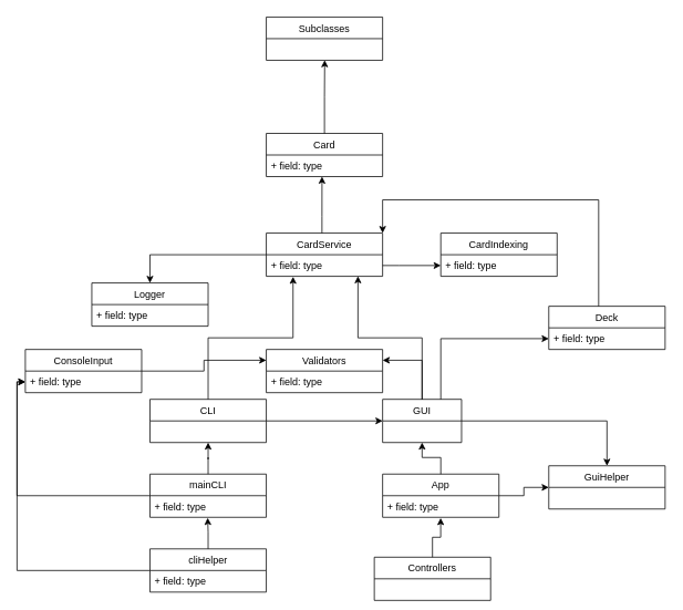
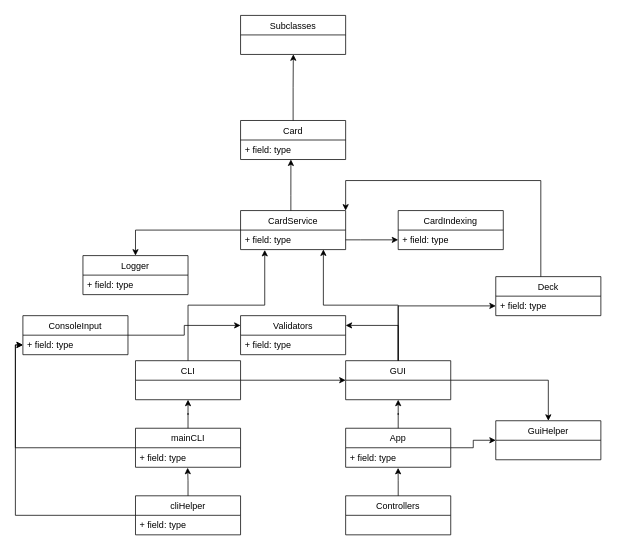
  <mxCell id="0" />
  <mxCell id="1" parent="0" />
  <mxCell id="2" style="edgeStyle=orthogonalEdgeStyle;rounded=0;orthogonalLoop=1;jettySize=auto;html=1;entryX=0.502;entryY=0.994;entryDx=0;entryDy=0;entryPerimeter=0;" parent="1" source="3" edge="1"><mxGeometry relative="1" as="geometry"><mxPoint x="390.28" y="71.844" as="targetPoint" /></mxGeometry></mxCell>
  <mxCell id="3" value="Card" style="swimlane;fontStyle=0;childLayout=stackLayout;horizontal=1;startSize=26;fillColor=none;horizontalStack=0;resizeParent=1;resizeParentMax=0;resizeLast=0;collapsible=1;marginBottom=0;" parent="1" vertex="1"><mxGeometry x="320" y="160" width="140" height="52" as="geometry" /></mxCell>
  <mxCell id="4" value="+ field: type" style="text;strokeColor=none;fillColor=none;align=left;verticalAlign=top;spacingLeft=4;spacingRight=4;overflow=hidden;rotatable=0;points=[[0,0.5],[1,0.5]];portConstraint=eastwest;" parent="3" vertex="1"><mxGeometry y="26" width="140" height="26" as="geometry" /></mxCell>
  <mxCell id="5" style="edgeStyle=orthogonalEdgeStyle;rounded=0;orthogonalLoop=1;jettySize=auto;html=1;entryX=0;entryY=0.5;entryDx=0;entryDy=0;" parent="1" source="8" target="11" edge="1"><mxGeometry relative="1" as="geometry"><Array as="points"><mxPoint x="480" y="319" /><mxPoint x="480" y="319" /></Array></mxGeometry></mxCell>
  <mxCell id="6" style="edgeStyle=orthogonalEdgeStyle;rounded=0;orthogonalLoop=1;jettySize=auto;html=1;entryX=0.479;entryY=1;entryDx=0;entryDy=0;entryPerimeter=0;" parent="1" source="8" target="4" edge="1"><mxGeometry relative="1" as="geometry"><Array as="points"><mxPoint x="387" y="260" /><mxPoint x="387" y="260" /></Array></mxGeometry></mxCell>
  <mxCell id="7" style="edgeStyle=orthogonalEdgeStyle;rounded=0;orthogonalLoop=1;jettySize=auto;html=1;entryX=0.5;entryY=0;entryDx=0;entryDy=0;" parent="1" source="8" target="12" edge="1"><mxGeometry relative="1" as="geometry" /></mxCell>
  <mxCell id="8" value="CardService" style="swimlane;fontStyle=0;childLayout=stackLayout;horizontal=1;startSize=26;fillColor=none;horizontalStack=0;resizeParent=1;resizeParentMax=0;resizeLast=0;collapsible=1;marginBottom=0;" parent="1" vertex="1"><mxGeometry x="320" y="280" width="140" height="52" as="geometry" /></mxCell>
  <mxCell id="9" value="+ field: type" style="text;strokeColor=none;fillColor=none;align=left;verticalAlign=top;spacingLeft=4;spacingRight=4;overflow=hidden;rotatable=0;points=[[0,0.5],[1,0.5]];portConstraint=eastwest;" parent="8" vertex="1"><mxGeometry y="26" width="140" height="26" as="geometry" /></mxCell>
  <mxCell id="10" value="CardIndexing" style="swimlane;fontStyle=0;childLayout=stackLayout;horizontal=1;startSize=26;fillColor=none;horizontalStack=0;resizeParent=1;resizeParentMax=0;resizeLast=0;collapsible=1;marginBottom=0;" parent="1" vertex="1"><mxGeometry x="530" y="280" width="140" height="52" as="geometry" /></mxCell>
  <mxCell id="11" value="+ field: type" style="text;strokeColor=none;fillColor=none;align=left;verticalAlign=top;spacingLeft=4;spacingRight=4;overflow=hidden;rotatable=0;points=[[0,0.5],[1,0.5]];portConstraint=eastwest;" parent="10" vertex="1"><mxGeometry y="26" width="140" height="26" as="geometry" /></mxCell>
  <mxCell id="12" value="Logger" style="swimlane;fontStyle=0;childLayout=stackLayout;horizontal=1;startSize=26;fillColor=none;horizontalStack=0;resizeParent=1;resizeParentMax=0;resizeLast=0;collapsible=1;marginBottom=0;" parent="1" vertex="1"><mxGeometry x="110" y="340" width="140" height="52" as="geometry" /></mxCell>
  <mxCell id="13" value="+ field: type" style="text;strokeColor=none;fillColor=none;align=left;verticalAlign=top;spacingLeft=4;spacingRight=4;overflow=hidden;rotatable=0;points=[[0,0.5],[1,0.5]];portConstraint=eastwest;" parent="12" vertex="1"><mxGeometry y="26" width="140" height="26" as="geometry" /></mxCell>
  <mxCell id="14" value="Validators" style="swimlane;fontStyle=0;childLayout=stackLayout;horizontal=1;startSize=26;fillColor=none;horizontalStack=0;resizeParent=1;resizeParentMax=0;resizeLast=0;collapsible=1;marginBottom=0;" parent="1" vertex="1"><mxGeometry x="320" y="420" width="140" height="52" as="geometry" /></mxCell>
  <mxCell id="15" value="+ field: type" style="text;strokeColor=none;fillColor=none;align=left;verticalAlign=top;spacingLeft=4;spacingRight=4;overflow=hidden;rotatable=0;points=[[0,0.5],[1,0.5]];portConstraint=eastwest;" parent="14" vertex="1"><mxGeometry y="26" width="140" height="26" as="geometry" /></mxCell>
  <mxCell id="16" value="Subclasses" style="swimlane;fontStyle=0;childLayout=stackLayout;horizontal=1;startSize=26;fillColor=none;horizontalStack=0;resizeParent=1;resizeParentMax=0;resizeLast=0;collapsible=1;marginBottom=0;" parent="1" vertex="1"><mxGeometry x="320" y="20" width="140" height="52" as="geometry" /></mxCell>
  <mxCell id="17" style="edgeStyle=orthogonalEdgeStyle;rounded=0;orthogonalLoop=1;jettySize=auto;html=1;entryX=1;entryY=0;entryDx=0;entryDy=0;" parent="1" source="18" target="8" edge="1"><mxGeometry relative="1" as="geometry"><Array as="points"><mxPoint x="720" y="240" /><mxPoint x="460" y="240" /></Array></mxGeometry></mxCell>
  <mxCell id="18" value="Deck" style="swimlane;fontStyle=0;childLayout=stackLayout;horizontal=1;startSize=26;fillColor=none;horizontalStack=0;resizeParent=1;resizeParentMax=0;resizeLast=0;collapsible=1;marginBottom=0;" parent="1" vertex="1"><mxGeometry x="660" y="368" width="140" height="52" as="geometry" /></mxCell>
  <mxCell id="19" value="+ field: type" style="text;strokeColor=none;fillColor=none;align=left;verticalAlign=top;spacingLeft=4;spacingRight=4;overflow=hidden;rotatable=0;points=[[0,0.5],[1,0.5]];portConstraint=eastwest;" parent="18" vertex="1"><mxGeometry y="26" width="140" height="26" as="geometry" /></mxCell>
  <mxCell id="20" style="edgeStyle=orthogonalEdgeStyle;rounded=0;orthogonalLoop=1;jettySize=auto;html=1;entryX=0.23;entryY=1.018;entryDx=0;entryDy=0;entryPerimeter=0;" parent="1" source="22" target="9" edge="1"><mxGeometry relative="1" as="geometry" /></mxCell>
  <mxCell id="21" style="edgeStyle=orthogonalEdgeStyle;rounded=0;orthogonalLoop=1;jettySize=auto;html=1;" parent="1" source="22" target="27" edge="1"><mxGeometry relative="1" as="geometry" /></mxCell>
  <mxCell id="22" value="CLI" style="swimlane;fontStyle=0;childLayout=stackLayout;horizontal=1;startSize=26;fillColor=none;horizontalStack=0;resizeParent=1;resizeParentMax=0;resizeLast=0;collapsible=1;marginBottom=0;" parent="1" vertex="1"><mxGeometry x="180" y="480" width="140" height="52" as="geometry" /></mxCell>
  <mxCell id="23" style="edgeStyle=orthogonalEdgeStyle;rounded=0;orthogonalLoop=1;jettySize=auto;html=1;entryX=0.788;entryY=0.994;entryDx=0;entryDy=0;entryPerimeter=0;" parent="1" source="27" target="9" edge="1"><mxGeometry relative="1" as="geometry" /></mxCell>
  <mxCell id="24" style="edgeStyle=orthogonalEdgeStyle;rounded=0;orthogonalLoop=1;jettySize=auto;html=1;entryX=0;entryY=0.5;entryDx=0;entryDy=0;" parent="1" source="27" target="19" edge="1"><mxGeometry relative="1" as="geometry"><Array as="points"><mxPoint x="530" y="407" /></Array></mxGeometry></mxCell>
  <mxCell id="25" style="edgeStyle=orthogonalEdgeStyle;rounded=0;orthogonalLoop=1;jettySize=auto;html=1;entryX=1;entryY=0.25;entryDx=0;entryDy=0;" parent="1" source="27" target="14" edge="1"><mxGeometry relative="1" as="geometry" /></mxCell>
  <mxCell id="26" style="edgeStyle=orthogonalEdgeStyle;rounded=0;orthogonalLoop=1;jettySize=auto;html=1;entryX=0.5;entryY=0;entryDx=0;entryDy=0;" parent="1" source="27" target="42" edge="1"><mxGeometry relative="1" as="geometry" /></mxCell>
- <mxCell id="27" value="GUI" style="swimlane;fontStyle=0;childLayout=stackLayout;horizontal=1;startSize=26;fillColor=none;horizontalStack=0;resizeParent=1;resizeParentMax=0;resizeLast=0;collapsible=1;marginBottom=0;" parent="1" vertex="1"><mxGeometry x="460" y="480" width="95" height="52" as="geometry" /></mxCell>
+ <mxCell id="27" value="GUI" style="swimlane;fontStyle=0;childLayout=stackLayout;horizontal=1;startSize=26;fillColor=none;horizontalStack=0;resizeParent=1;resizeParentMax=0;resizeLast=0;collapsible=1;marginBottom=0;" parent="1" vertex="1"><mxGeometry x="460" y="480" width="140" height="52" as="geometry" /></mxCell>
  <mxCell id="28" style="edgeStyle=orthogonalEdgeStyle;rounded=0;orthogonalLoop=1;jettySize=auto;html=1;entryX=0.499;entryY=1.031;entryDx=0;entryDy=0;entryPerimeter=0;" parent="1" source="29" target="33" edge="1"><mxGeometry relative="1" as="geometry" /></mxCell>
- <mxCell id="29" value="Controllers" style="swimlane;fontStyle=0;childLayout=stackLayout;horizontal=1;startSize=26;fillColor=none;horizontalStack=0;resizeParent=1;resizeParentMax=0;resizeLast=0;collapsible=1;marginBottom=0;" parent="1" vertex="1"><mxGeometry x="450" y="670" width="140" height="52" as="geometry" /></mxCell>
+ <mxCell id="29" value="Controllers" style="swimlane;fontStyle=0;childLayout=stackLayout;horizontal=1;startSize=26;fillColor=none;horizontalStack=0;resizeParent=1;resizeParentMax=0;resizeLast=0;collapsible=1;marginBottom=0;" parent="1" vertex="1"><mxGeometry x="460" y="660" width="140" height="52" as="geometry" /></mxCell>
  <mxCell id="30" style="edgeStyle=orthogonalEdgeStyle;rounded=0;orthogonalLoop=1;jettySize=auto;html=1;entryX=0.5;entryY=1;entryDx=0;entryDy=0;" parent="1" source="32" target="27" edge="1"><mxGeometry relative="1" as="geometry" /></mxCell>
  <mxCell id="31" style="edgeStyle=orthogonalEdgeStyle;rounded=0;orthogonalLoop=1;jettySize=auto;html=1;entryX=0;entryY=0.5;entryDx=0;entryDy=0;" edge="1" parent="1" source="32" target="42"><mxGeometry relative="1" as="geometry" /></mxCell>
  <mxCell id="32" value="App" style="swimlane;fontStyle=0;childLayout=stackLayout;horizontal=1;startSize=26;fillColor=none;horizontalStack=0;resizeParent=1;resizeParentMax=0;resizeLast=0;collapsible=1;marginBottom=0;" parent="1" vertex="1"><mxGeometry x="460" y="570" width="140" height="52" as="geometry" /></mxCell>
  <mxCell id="33" value="+ field: type" style="text;strokeColor=none;fillColor=none;align=left;verticalAlign=top;spacingLeft=4;spacingRight=4;overflow=hidden;rotatable=0;points=[[0,0.5],[1,0.5]];portConstraint=eastwest;" parent="32" vertex="1"><mxGeometry y="26" width="140" height="26" as="geometry" /></mxCell>
  <mxCell id="34" style="edgeStyle=orthogonalEdgeStyle;rounded=0;orthogonalLoop=1;jettySize=auto;html=1;entryX=0.5;entryY=1;entryDx=0;entryDy=0;" parent="1" source="36" target="22" edge="1"><mxGeometry relative="1" as="geometry" /></mxCell>
  <mxCell id="35" style="edgeStyle=orthogonalEdgeStyle;rounded=0;orthogonalLoop=1;jettySize=auto;html=1;entryX=0;entryY=0.5;entryDx=0;entryDy=0;" edge="1" parent="1" source="36" target="45"><mxGeometry relative="1" as="geometry"><Array as="points"><mxPoint x="20" y="596" /><mxPoint x="20" y="459" /></Array></mxGeometry></mxCell>
  <mxCell id="36" value="mainCLI" style="swimlane;fontStyle=0;childLayout=stackLayout;horizontal=1;startSize=26;fillColor=none;horizontalStack=0;resizeParent=1;resizeParentMax=0;resizeLast=0;collapsible=1;marginBottom=0;" parent="1" vertex="1"><mxGeometry x="180" y="570" width="140" height="52" as="geometry" /></mxCell>
  <mxCell id="37" value="+ field: type" style="text;strokeColor=none;fillColor=none;align=left;verticalAlign=top;spacingLeft=4;spacingRight=4;overflow=hidden;rotatable=0;points=[[0,0.5],[1,0.5]];portConstraint=eastwest;" parent="36" vertex="1"><mxGeometry y="26" width="140" height="26" as="geometry" /></mxCell>
  <mxCell id="38" style="edgeStyle=orthogonalEdgeStyle;rounded=0;orthogonalLoop=1;jettySize=auto;html=1;entryX=0.496;entryY=1.026;entryDx=0;entryDy=0;entryPerimeter=0;" parent="1" source="40" target="37" edge="1"><mxGeometry relative="1" as="geometry" /></mxCell>
  <mxCell id="39" style="edgeStyle=orthogonalEdgeStyle;rounded=0;orthogonalLoop=1;jettySize=auto;html=1;entryX=0;entryY=0.5;entryDx=0;entryDy=0;" edge="1" parent="1" source="40" target="45"><mxGeometry relative="1" as="geometry"><Array as="points"><mxPoint x="20" y="686" /><mxPoint x="20" y="459" /></Array></mxGeometry></mxCell>
  <mxCell id="40" value="cliHelper" style="swimlane;fontStyle=0;childLayout=stackLayout;horizontal=1;startSize=26;fillColor=none;horizontalStack=0;resizeParent=1;resizeParentMax=0;resizeLast=0;collapsible=1;marginBottom=0;" parent="1" vertex="1"><mxGeometry x="180" y="660" width="140" height="52" as="geometry" /></mxCell>
  <mxCell id="41" value="+ field: type" style="text;strokeColor=none;fillColor=none;align=left;verticalAlign=top;spacingLeft=4;spacingRight=4;overflow=hidden;rotatable=0;points=[[0,0.5],[1,0.5]];portConstraint=eastwest;" parent="40" vertex="1"><mxGeometry y="26" width="140" height="26" as="geometry" /></mxCell>
  <mxCell id="42" value="GuiHelper" style="swimlane;fontStyle=0;childLayout=stackLayout;horizontal=1;startSize=26;fillColor=none;horizontalStack=0;resizeParent=1;resizeParentMax=0;resizeLast=0;collapsible=1;marginBottom=0;" parent="1" vertex="1"><mxGeometry x="660" y="560" width="140" height="52" as="geometry" /></mxCell>
  <mxCell id="43" style="edgeStyle=orthogonalEdgeStyle;rounded=0;orthogonalLoop=1;jettySize=auto;html=1;entryX=0;entryY=0.25;entryDx=0;entryDy=0;" edge="1" parent="1" source="44" target="14"><mxGeometry relative="1" as="geometry" /></mxCell>
  <mxCell id="44" value="ConsoleInput" style="swimlane;fontStyle=0;childLayout=stackLayout;horizontal=1;startSize=26;fillColor=none;horizontalStack=0;resizeParent=1;resizeParentMax=0;resizeLast=0;collapsible=1;marginBottom=0;" vertex="1" parent="1"><mxGeometry x="30" y="420" width="140" height="52" as="geometry" /></mxCell>
  <mxCell id="45" value="+ field: type" style="text;strokeColor=none;fillColor=none;align=left;verticalAlign=top;spacingLeft=4;spacingRight=4;overflow=hidden;rotatable=0;points=[[0,0.5],[1,0.5]];portConstraint=eastwest;" vertex="1" parent="44"><mxGeometry y="26" width="140" height="26" as="geometry" /></mxCell>
